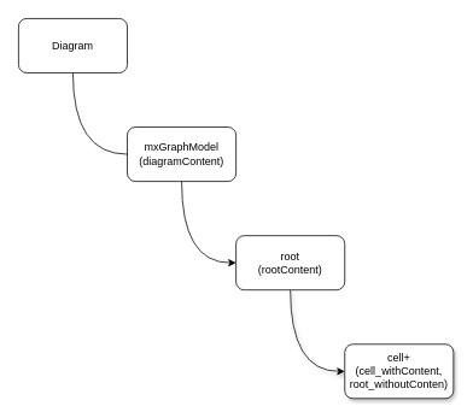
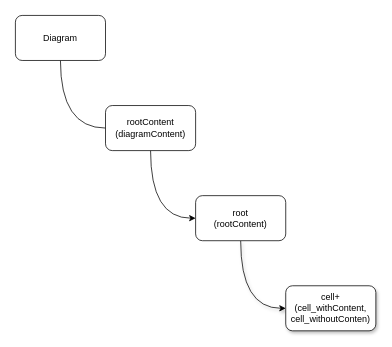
  <mxCell id="0" />
  <mxCell id="1" parent="0" />
  <mxCell id="2" style="edgeStyle=orthogonalEdgeStyle;orthogonalLoop=1;jettySize=auto;html=1;exitX=0.5;exitY=1;exitDx=0;exitDy=0;entryX=0;entryY=0.5;entryDx=0;entryDy=0;curved=1;endArrow=none;" edge="1" parent="1" source="3" target="5"><mxGeometry relative="1" as="geometry" /></mxCell>
  <mxCell id="3" value="Diagram" style="rounded=1;whiteSpace=wrap;html=1;" vertex="1" parent="1"><mxGeometry x="20" y="20" width="120" height="60" as="geometry" /></mxCell>
  <mxCell id="4" style="edgeStyle=orthogonalEdgeStyle;curved=1;orthogonalLoop=1;jettySize=auto;html=1;exitX=0.5;exitY=1;exitDx=0;exitDy=0;entryX=0;entryY=0.5;entryDx=0;entryDy=0;" edge="1" parent="1" source="5" target="7"><mxGeometry relative="1" as="geometry" /></mxCell>
- <mxCell id="5" value="mxGraphModel&lt;br&gt;(diagramContent)" style="rounded=1;whiteSpace=wrap;html=1;" vertex="1" parent="1"><mxGeometry x="140" y="140" width="120" height="60" as="geometry" /></mxCell>
+ <mxCell id="5" value="rootContent&lt;br&gt;(diagramContent)" style="rounded=1;whiteSpace=wrap;html=1;" vertex="1" parent="1"><mxGeometry x="140" y="140" width="120" height="60" as="geometry" /></mxCell>
  <mxCell id="6" style="edgeStyle=orthogonalEdgeStyle;curved=1;orthogonalLoop=1;jettySize=auto;html=1;exitX=0.5;exitY=1;exitDx=0;exitDy=0;entryX=0;entryY=0.5;entryDx=0;entryDy=0;shadow=1;" edge="1" parent="1" source="7" target="8"><mxGeometry relative="1" as="geometry" /></mxCell>
  <mxCell id="7" value="root&lt;br&gt;(rootContent)" style="rounded=1;whiteSpace=wrap;html=1;" vertex="1" parent="1"><mxGeometry x="260" y="260" width="120" height="60" as="geometry" /></mxCell>
- <mxCell id="8" value="cell+&lt;br&gt;(cell_withContent,&lt;br&gt;root_withoutConten)" style="rounded=1;whiteSpace=wrap;html=1;shadow=1;strokeWidth=1;" vertex="1" parent="1"><mxGeometry x="380" y="380" width="120" height="60" as="geometry" /></mxCell>
+ <mxCell id="8" value="cell+&lt;br&gt;(cell_withContent,&lt;br&gt;cell_withoutConten)" style="rounded=1;whiteSpace=wrap;html=1;shadow=1;strokeWidth=1;" vertex="1" parent="1"><mxGeometry x="380" y="380" width="120" height="60" as="geometry" /></mxCell>
